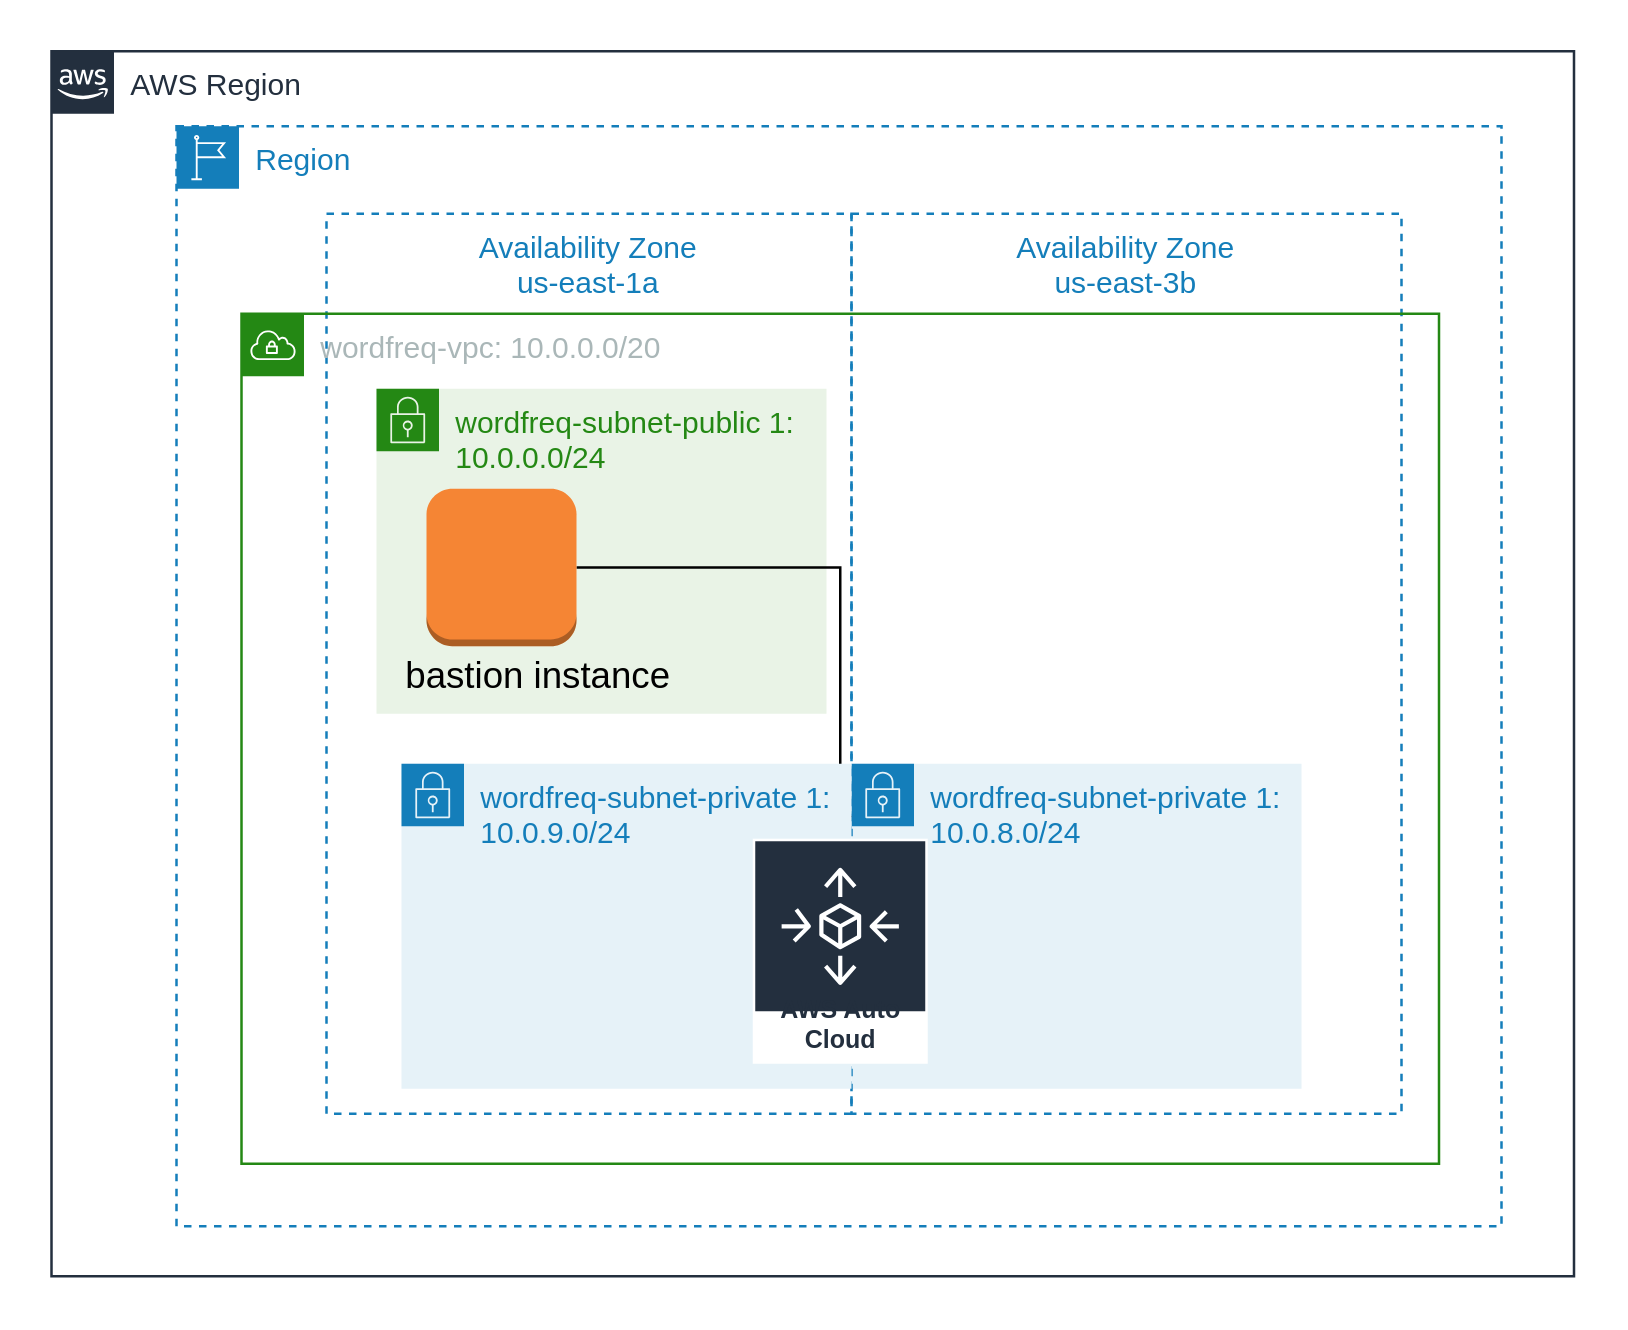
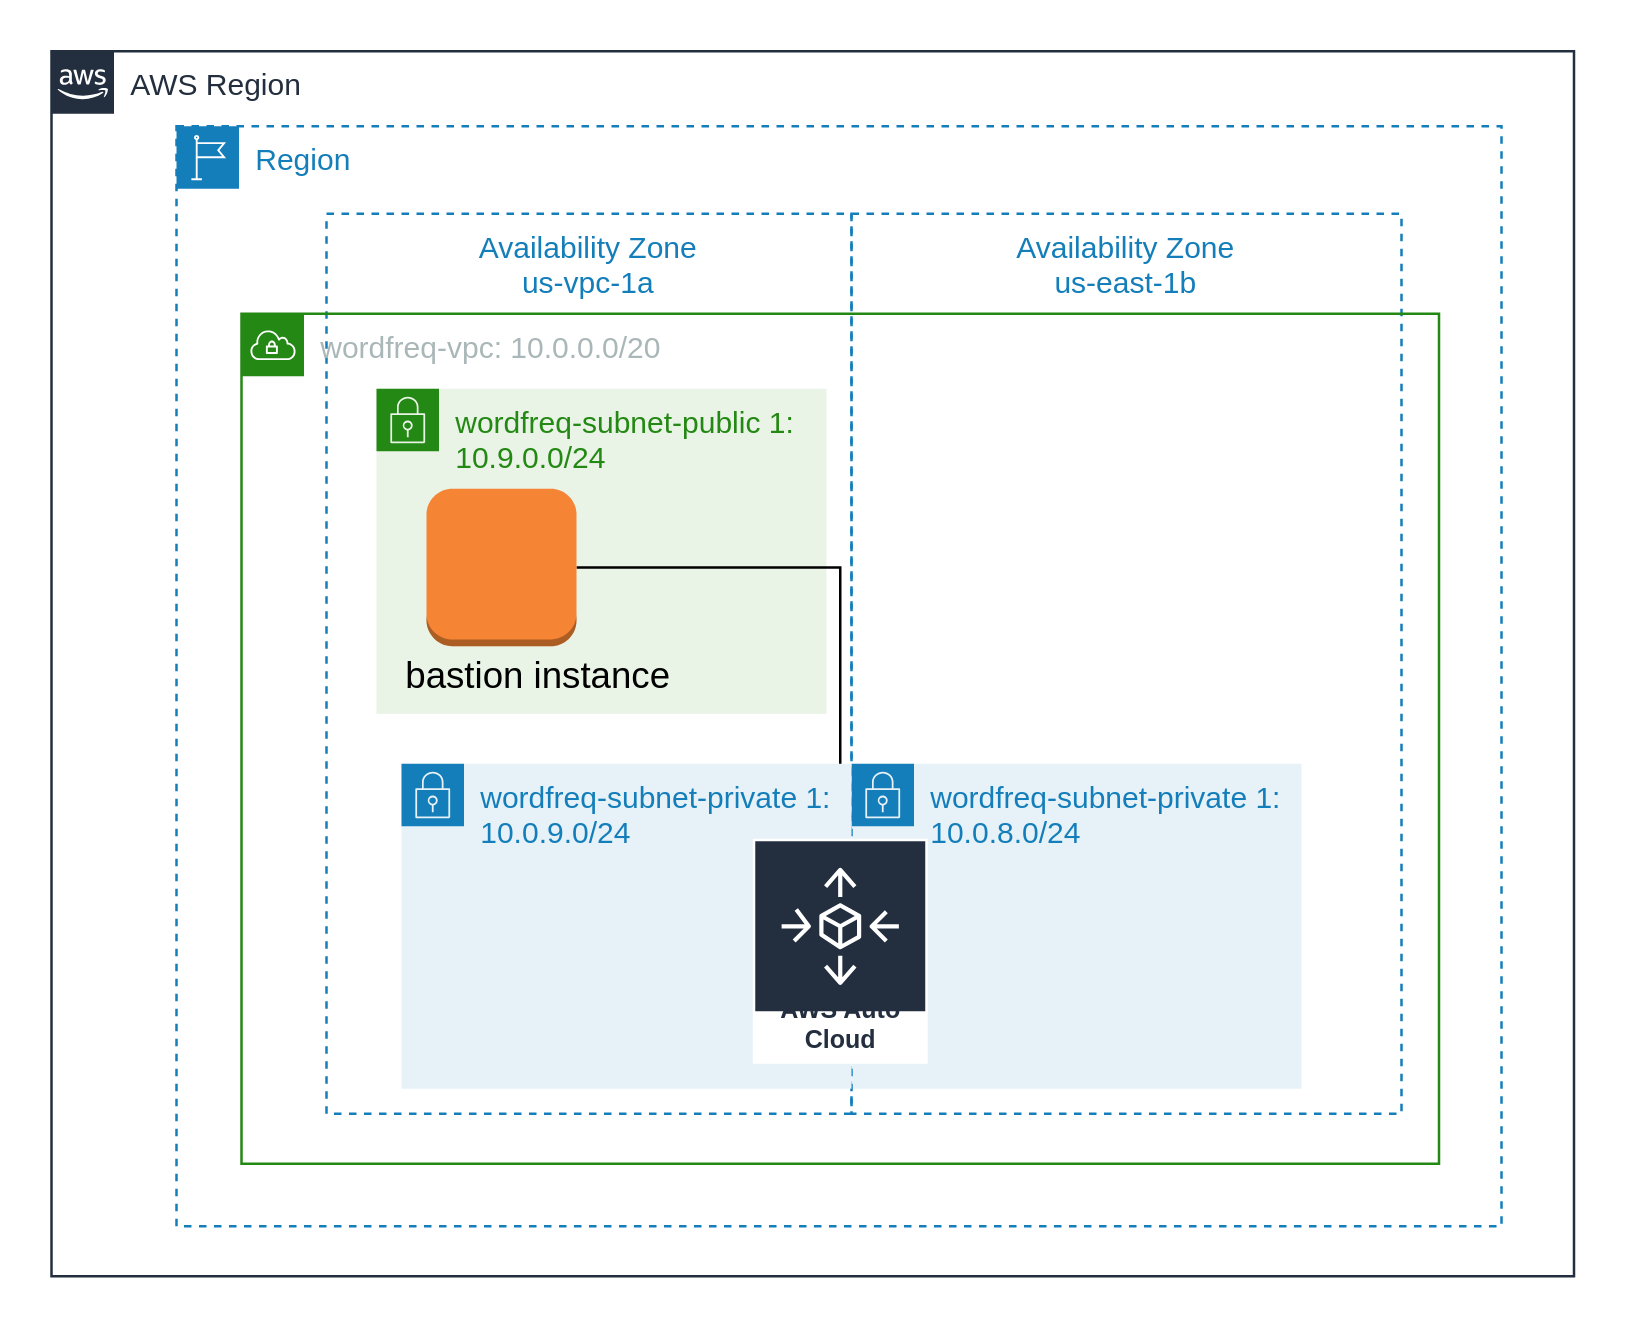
  <mxCell id="0" />
  <mxCell id="1" parent="0" />
  <mxCell id="2" value="AWS Region" style="points=[[0,0],[0.25,0],[0.5,0],[0.75,0],[1,0],[1,0.25],[1,0.5],[1,0.75],[1,1],[0.75,1],[0.5,1],[0.25,1],[0,1],[0,0.75],[0,0.5],[0,0.25]];outlineConnect=0;gradientColor=none;html=1;whiteSpace=wrap;fontSize=12;fontStyle=0;container=1;pointerEvents=0;collapsible=0;recursiveResize=0;shape=mxgraph.aws4.group;grIcon=mxgraph.aws4.group_aws_cloud_alt;strokeColor=#232F3E;fillColor=none;verticalAlign=top;align=left;spacingLeft=30;fontColor=#232F3E;dashed=0;" vertex="1" parent="1"><mxGeometry x="20" y="20" width="609" height="490" as="geometry" /></mxCell>
  <mxCell id="3" value="Region" style="points=[[0,0],[0.25,0],[0.5,0],[0.75,0],[1,0],[1,0.25],[1,0.5],[1,0.75],[1,1],[0.75,1],[0.5,1],[0.25,1],[0,1],[0,0.75],[0,0.5],[0,0.25]];outlineConnect=0;gradientColor=none;html=1;whiteSpace=wrap;fontSize=12;fontStyle=0;container=1;pointerEvents=0;collapsible=0;recursiveResize=0;shape=mxgraph.aws4.group;grIcon=mxgraph.aws4.group_region;strokeColor=#147EBA;fillColor=none;verticalAlign=top;align=left;spacingLeft=30;fontColor=#147EBA;dashed=1;" vertex="1" parent="1"><mxGeometry x="70" y="50" width="530" height="440" as="geometry" /></mxCell>
- <mxCell id="4" value="Availability Zone&#10;us-east-3b" style="fillColor=none;strokeColor=#147EBA;dashed=1;verticalAlign=top;fontStyle=0;fontColor=#147EBA;" vertex="1" parent="1"><mxGeometry x="340" y="85" width="220" height="360" as="geometry" /></mxCell>
+ <mxCell id="4" value="Availability Zone&#10;us-east-1b" style="fillColor=none;strokeColor=#147EBA;dashed=1;verticalAlign=top;fontStyle=0;fontColor=#147EBA;" vertex="1" parent="1"><mxGeometry x="340" y="85" width="220" height="360" as="geometry" /></mxCell>
  <mxCell id="5" value="wordfreq-subnet-private 1:&lt;br&gt;10.0.8.0/24" style="points=[[0,0],[0.25,0],[0.5,0],[0.75,0],[1,0],[1,0.25],[1,0.5],[1,0.75],[1,1],[0.75,1],[0.5,1],[0.25,1],[0,1],[0,0.75],[0,0.5],[0,0.25]];outlineConnect=0;gradientColor=none;html=1;whiteSpace=wrap;fontSize=12;fontStyle=0;container=1;pointerEvents=0;collapsible=0;recursiveResize=0;shape=mxgraph.aws4.group;grIcon=mxgraph.aws4.group_security_group;grStroke=0;strokeColor=#147EBA;fillColor=#E6F2F8;verticalAlign=top;align=left;spacingLeft=30;fontColor=#147EBA;dashed=0;" vertex="1" parent="1"><mxGeometry x="340" y="305" width="180" height="130" as="geometry" /></mxCell>
- <mxCell id="6" value="Availability Zone&#10;us-east-1a" style="fillColor=none;strokeColor=#147EBA;dashed=1;verticalAlign=top;fontStyle=0;fontColor=#147EBA;" vertex="1" parent="1"><mxGeometry x="130" y="85" width="210" height="360" as="geometry" /></mxCell>
- <mxCell id="7" value="wordfreq-subnet-public 1:&lt;br&gt;10.0.0.0/24" style="points=[[0,0],[0.25,0],[0.5,0],[0.75,0],[1,0],[1,0.25],[1,0.5],[1,0.75],[1,1],[0.75,1],[0.5,1],[0.25,1],[0,1],[0,0.75],[0,0.5],[0,0.25]];outlineConnect=0;gradientColor=none;html=1;whiteSpace=wrap;fontSize=12;fontStyle=0;container=1;pointerEvents=0;collapsible=0;recursiveResize=0;shape=mxgraph.aws4.group;grIcon=mxgraph.aws4.group_security_group;grStroke=0;strokeColor=#248814;fillColor=#E9F3E6;verticalAlign=top;align=left;spacingLeft=30;fontColor=#248814;dashed=0;" vertex="1" parent="1"><mxGeometry x="150" y="155" width="180" height="130" as="geometry" /></mxCell>
+ <mxCell id="6" value="Availability Zone&#10;us-vpc-1a" style="fillColor=none;strokeColor=#147EBA;dashed=1;verticalAlign=top;fontStyle=0;fontColor=#147EBA;" vertex="1" parent="1"><mxGeometry x="130" y="85" width="210" height="360" as="geometry" /></mxCell>
+ <mxCell id="7" value="wordfreq-subnet-public 1:&lt;br&gt;10.9.0.0/24" style="points=[[0,0],[0.25,0],[0.5,0],[0.75,0],[1,0],[1,0.25],[1,0.5],[1,0.75],[1,1],[0.75,1],[0.5,1],[0.25,1],[0,1],[0,0.75],[0,0.5],[0,0.25]];outlineConnect=0;gradientColor=none;html=1;whiteSpace=wrap;fontSize=12;fontStyle=0;container=1;pointerEvents=0;collapsible=0;recursiveResize=0;shape=mxgraph.aws4.group;grIcon=mxgraph.aws4.group_security_group;grStroke=0;strokeColor=#248814;fillColor=#E9F3E6;verticalAlign=top;align=left;spacingLeft=30;fontColor=#248814;dashed=0;" vertex="1" parent="1"><mxGeometry x="150" y="155" width="180" height="130" as="geometry" /></mxCell>
  <mxCell id="8" style="edgeStyle=orthogonalEdgeStyle;rounded=0;orthogonalLoop=1;jettySize=auto;html=1;fontFamily=Helvetica;fontColor=#000000;" edge="1" parent="1" source="9" target="12"><mxGeometry relative="1" as="geometry" /></mxCell>
  <mxCell id="9" value="" style="outlineConnect=0;dashed=0;verticalLabelPosition=bottom;verticalAlign=top;align=center;html=1;shape=mxgraph.aws3.instance;fillColor=#F58534;gradientColor=none;" vertex="1" parent="1"><mxGeometry x="170" y="195" width="60" height="63" as="geometry" /></mxCell>
  <mxCell id="10" value="&lt;span style=&quot;font-size: 11pt;&quot; lang=&quot;EN-US&quot;&gt;bastion instance&lt;/span&gt;" style="text;whiteSpace=wrap;html=1;fontColor=#000000;" vertex="1" parent="1"><mxGeometry x="160" y="255" width="110" height="30" as="geometry" /></mxCell>
  <mxCell id="11" value="wordfreq-subnet-private 1:&lt;br&gt;10.0.9.0/24" style="points=[[0,0],[0.25,0],[0.5,0],[0.75,0],[1,0],[1,0.25],[1,0.5],[1,0.75],[1,1],[0.75,1],[0.5,1],[0.25,1],[0,1],[0,0.75],[0,0.5],[0,0.25]];outlineConnect=0;gradientColor=none;html=1;whiteSpace=wrap;fontSize=12;fontStyle=0;container=1;pointerEvents=0;collapsible=0;recursiveResize=0;shape=mxgraph.aws4.group;grIcon=mxgraph.aws4.group_security_group;grStroke=0;strokeColor=#147EBA;fillColor=#E6F2F8;verticalAlign=top;align=left;spacingLeft=30;fontColor=#147EBA;dashed=0;" vertex="1" parent="1"><mxGeometry x="160" y="305" width="180" height="130" as="geometry" /></mxCell>
  <mxCell id="12" value="AWS Auto Cloud" style="sketch=0;outlineConnect=0;fontColor=#232F3E;gradientColor=none;strokeColor=#ffffff;fillColor=#232F3E;dashed=0;verticalLabelPosition=middle;verticalAlign=bottom;align=center;html=1;whiteSpace=wrap;fontSize=10;fontStyle=1;spacing=3;shape=mxgraph.aws4.productIcon;prIcon=mxgraph.aws4.autoscaling;" vertex="1" parent="1"><mxGeometry x="300.5" y="335" width="70" height="90" as="geometry" /></mxCell>
  <mxCell id="13" value="wordfreq-vpc: 10.0.0.0/20" style="points=[[0,0],[0.25,0],[0.5,0],[0.75,0],[1,0],[1,0.25],[1,0.5],[1,0.75],[1,1],[0.75,1],[0.5,1],[0.25,1],[0,1],[0,0.75],[0,0.5],[0,0.25]];outlineConnect=0;gradientColor=none;html=1;whiteSpace=wrap;fontSize=12;fontStyle=0;container=1;pointerEvents=0;collapsible=0;recursiveResize=0;shape=mxgraph.aws4.group;grIcon=mxgraph.aws4.group_vpc;strokeColor=#248814;fillColor=none;verticalAlign=top;align=left;spacingLeft=30;fontColor=#AAB7B8;dashed=0;" vertex="1" parent="1"><mxGeometry x="96" y="125" width="479" height="340" as="geometry" /></mxCell>
